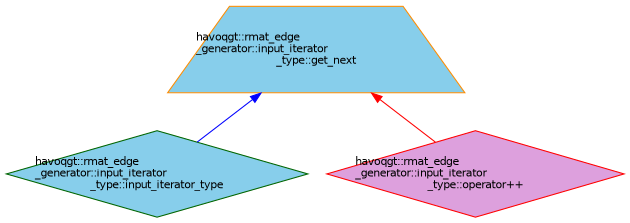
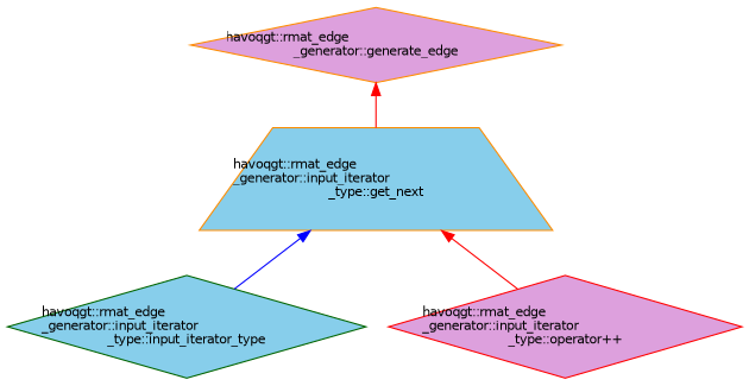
  digraph {
    rankdir=TB
    node [color=darkorange fillcolor=plum fontname=Helvetica fontsize=10 shape=diamond style=filled]
    edge [color=red dir=back fontname=Helvetica fontsize=10 labelfontname=Helvetica labelfontsize=10 style=solid]
+   n1 [fontcolor=black height=0.2 label="havoqgt::rmat_edge\l_generator::generate_edge" width=0.4]
    n2 [fillcolor=skyblue height=0.2 label="havoqgt::rmat_edge\l_generator::input_iterator\l_type::get_next" shape=trapezium width=0.4]
    n3 [color=darkgreen fillcolor=skyblue height=0.2 label="havoqgt::rmat_edge\l_generator::input_iterator\l_type::input_iterator_type" width=0.4]
    n4 [color=red height=0.2 label="havoqgt::rmat_edge\l_generator::input_iterator\l_type::operator++" width=0.4]
+   n1 -> n2
    n2 -> n3 [color=blue]
    n2 -> n4
  }
